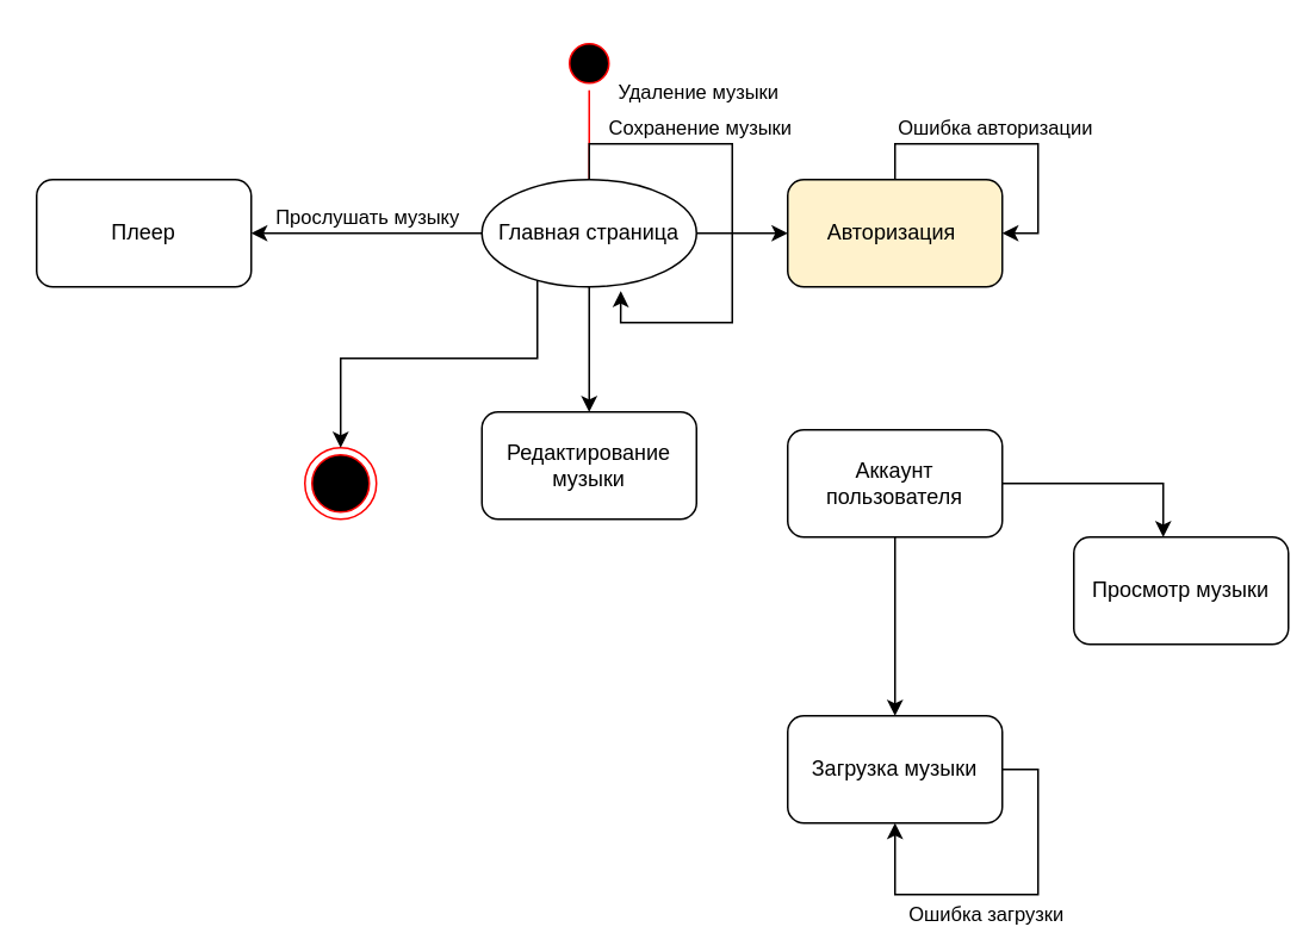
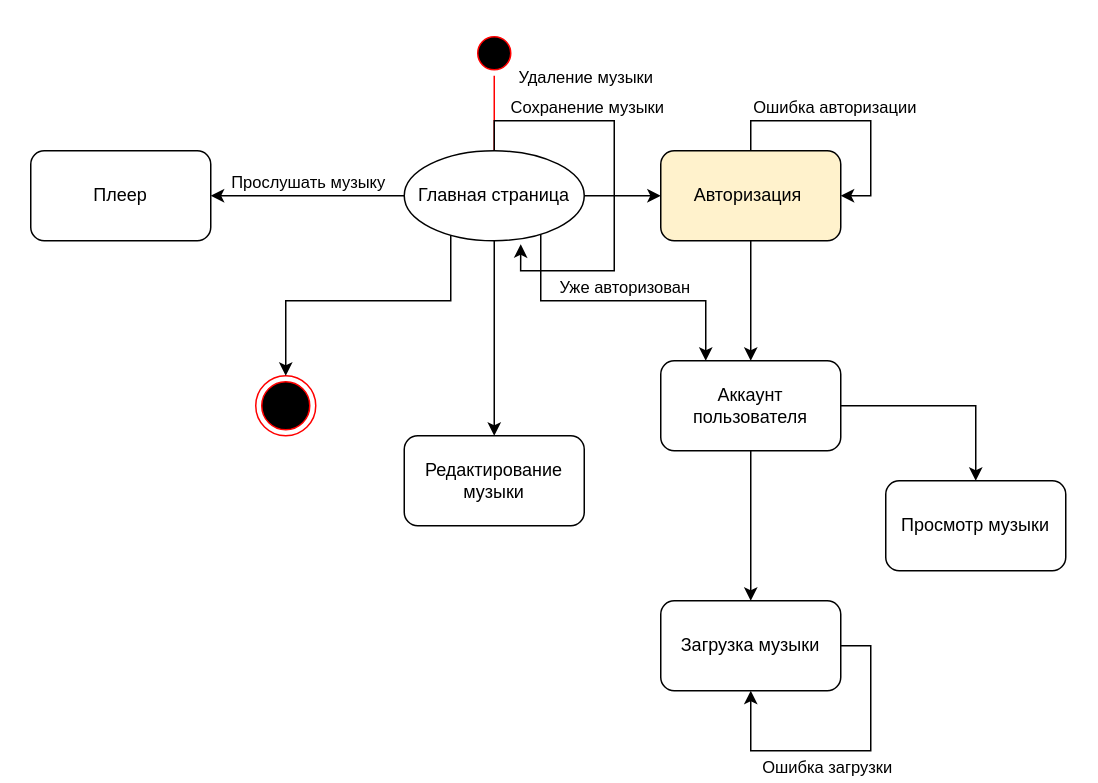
  <mxCell id="0" />
  <mxCell id="1" parent="0" />
  <mxCell id="2" value="" style="ellipse;html=1;shape=startState;fillColor=#000000;strokeColor=#ff0000;" parent="1" vertex="1"><mxGeometry x="314" y="20" width="30" height="30" as="geometry" /></mxCell>
  <mxCell id="3" value="" style="edgeStyle=orthogonalEdgeStyle;html=1;verticalAlign=bottom;endArrow=open;endSize=8;strokeColor=#ff0000;rounded=0;entryX=0.5;entryY=0;entryDx=0;entryDy=0;" parent="1" source="2" target="12" edge="1"><mxGeometry relative="1" as="geometry"><mxPoint x="329" y="110" as="targetPoint" /><Array as="points"><mxPoint x="329" y="140" /></Array></mxGeometry></mxCell>
  <mxCell id="4" value="" style="ellipse;html=1;shape=endState;fillColor=#000000;strokeColor=#ff0000;" parent="1" vertex="1"><mxGeometry x="170" y="250" width="40" height="40" as="geometry" /></mxCell>
  <mxCell id="5" style="edgeStyle=orthogonalEdgeStyle;rounded=0;orthogonalLoop=1;jettySize=auto;html=1;" parent="1" source="12" target="17" edge="1"><mxGeometry relative="1" as="geometry" /></mxCell>
  <mxCell id="6" value="" style="edgeStyle=orthogonalEdgeStyle;rounded=0;orthogonalLoop=1;jettySize=auto;html=1;" parent="1" source="12" target="18" edge="1"><mxGeometry relative="1" as="geometry"><Array as="points"><mxPoint x="220" y="130" /><mxPoint x="220" y="130" /></Array></mxGeometry></mxCell>
  <mxCell id="7" value="Прослушать музыку" style="edgeLabel;html=1;align=center;verticalAlign=middle;resizable=0;points=[];" parent="6" vertex="1" connectable="0"><mxGeometry x="-0.248" y="1" relative="1" as="geometry"><mxPoint x="-16" y="-11" as="offset" /></mxGeometry></mxCell>
+ <mxCell id="8" style="edgeStyle=orthogonalEdgeStyle;rounded=0;orthogonalLoop=1;jettySize=auto;html=1;entryX=0.25;entryY=0;entryDx=0;entryDy=0;" parent="1" source="12" target="15" edge="1"><mxGeometry relative="1" as="geometry"><Array as="points"><mxPoint x="360" y="200" /><mxPoint x="470" y="200" /></Array></mxGeometry></mxCell>
+ <mxCell id="9" value="Уже авторизован" style="edgeLabel;html=1;align=center;verticalAlign=middle;resizable=0;points=[];" parent="8" vertex="1" connectable="0"><mxGeometry x="0.254" y="4" relative="1" as="geometry"><mxPoint x="-22" y="-6" as="offset" /></mxGeometry></mxCell>
  <mxCell id="10" style="edgeStyle=orthogonalEdgeStyle;rounded=0;orthogonalLoop=1;jettySize=auto;html=1;entryX=0.5;entryY=0;entryDx=0;entryDy=0;" parent="1" source="12" target="25" edge="1"><mxGeometry relative="1" as="geometry" /></mxCell>
  <mxCell id="11" style="edgeStyle=orthogonalEdgeStyle;rounded=0;orthogonalLoop=1;jettySize=auto;html=1;entryX=0.5;entryY=0;entryDx=0;entryDy=0;" parent="1" source="12" target="4" edge="1"><mxGeometry relative="1" as="geometry"><Array as="points"><mxPoint x="300" y="200" /><mxPoint x="190" y="200" /></Array></mxGeometry></mxCell>
  <mxCell id="12" value="Главная страница" style="ellipse;whiteSpace=wrap;html=1;" parent="1" vertex="1"><mxGeometry x="269" y="100" width="120" height="60" as="geometry" /></mxCell>
  <mxCell id="13" value="" style="edgeStyle=orthogonalEdgeStyle;rounded=0;orthogonalLoop=1;jettySize=auto;html=1;" parent="1" source="15" target="21" edge="1"><mxGeometry relative="1" as="geometry" /></mxCell>
  <mxCell id="14" value="" style="edgeStyle=orthogonalEdgeStyle;rounded=0;orthogonalLoop=1;jettySize=auto;html=1;" parent="1" source="15" target="24" edge="1"><mxGeometry relative="1" as="geometry"><Array as="points"><mxPoint x="650" y="270" /></Array></mxGeometry></mxCell>
  <mxCell id="15" value="Аккаунт пользователя" style="rounded=1;whiteSpace=wrap;html=1;" parent="1" vertex="1"><mxGeometry x="440" y="240" width="120" height="60" as="geometry" /></mxCell>
+ <mxCell id="16" style="edgeStyle=orthogonalEdgeStyle;rounded=0;orthogonalLoop=1;jettySize=auto;html=1;entryX=0.5;entryY=0;entryDx=0;entryDy=0;" parent="1" source="17" target="15" edge="1"><mxGeometry relative="1" as="geometry" /></mxCell>
  <mxCell id="17" value="Авторизация&amp;nbsp;" style="rounded=1;whiteSpace=wrap;html=1;fillColor=#fff2cc;" parent="1" vertex="1"><mxGeometry x="440" y="100" width="120" height="60" as="geometry" /></mxCell>
  <mxCell id="18" value="Плеер" style="rounded=1;whiteSpace=wrap;html=1;" parent="1" vertex="1"><mxGeometry x="20" y="100" width="120" height="60" as="geometry" /></mxCell>
  <mxCell id="19" style="edgeStyle=orthogonalEdgeStyle;rounded=0;orthogonalLoop=1;jettySize=auto;html=1;" parent="1" source="17" edge="1"><mxGeometry relative="1" as="geometry"><mxPoint x="560" y="130" as="targetPoint" /><Array as="points"><mxPoint x="500" y="80" /><mxPoint x="580" y="80" /><mxPoint x="580" y="130" /></Array></mxGeometry></mxCell>
  <mxCell id="20" value="Ошибка авторизации" style="edgeLabel;html=1;align=center;verticalAlign=middle;resizable=0;points=[];" parent="19" vertex="1" connectable="0"><mxGeometry x="-0.114" y="-3" relative="1" as="geometry"><mxPoint y="-13" as="offset" /></mxGeometry></mxCell>
  <mxCell id="21" value="Загрузка музыки" style="whiteSpace=wrap;html=1;rounded=1;" parent="1" vertex="1"><mxGeometry x="440" y="400" width="120" height="60" as="geometry" /></mxCell>
  <mxCell id="22" style="edgeStyle=orthogonalEdgeStyle;rounded=0;orthogonalLoop=1;jettySize=auto;html=1;entryX=0.5;entryY=1;entryDx=0;entryDy=0;" parent="1" source="21" target="21" edge="1"><mxGeometry relative="1" as="geometry"><Array as="points"><mxPoint x="580" y="430" /><mxPoint x="580" y="500" /><mxPoint x="500" y="500" /></Array></mxGeometry></mxCell>
  <mxCell id="23" value="Ошибка загрузки" style="edgeLabel;html=1;align=center;verticalAlign=middle;resizable=0;points=[];" parent="22" vertex="1" connectable="0"><mxGeometry x="-0.26" y="-1" relative="1" as="geometry"><mxPoint x="-29" y="22" as="offset" /></mxGeometry></mxCell>
- <mxCell id="24" value="Просмотр музыки" style="whiteSpace=wrap;html=1;rounded=1;" parent="1" vertex="1"><mxGeometry x="600" y="300" width="120" height="60" as="geometry" /></mxCell>
- <mxCell id="25" value="Редактирование музыки" style="whiteSpace=wrap;html=1;rounded=1;" parent="1" vertex="1"><mxGeometry x="269" y="230" width="120" height="60" as="geometry" /></mxCell>
+ <mxCell id="24" value="Просмотр музыки" style="whiteSpace=wrap;html=1;rounded=1;" parent="1" vertex="1"><mxGeometry x="590" y="320" width="120" height="60" as="geometry" /></mxCell>
+ <mxCell id="25" value="Редактирование музыки" style="whiteSpace=wrap;html=1;rounded=1;" parent="1" vertex="1"><mxGeometry x="269" y="290" width="120" height="60" as="geometry" /></mxCell>
  <mxCell id="26" style="edgeStyle=orthogonalEdgeStyle;rounded=0;orthogonalLoop=1;jettySize=auto;html=1;entryX=0.647;entryY=1.039;entryDx=0;entryDy=0;entryPerimeter=0;" parent="1" source="12" target="12" edge="1"><mxGeometry relative="1" as="geometry" /></mxCell>
  <mxCell id="27" value="Удаление музыки" style="edgeLabel;html=1;align=center;verticalAlign=middle;resizable=0;points=[];" parent="26" vertex="1" connectable="0"><mxGeometry x="-0.203" y="-4" relative="1" as="geometry"><mxPoint x="-16" y="-42" as="offset" /></mxGeometry></mxCell>
  <mxCell id="28" value="Сохранение музыки" style="edgeLabel;html=1;align=center;verticalAlign=middle;resizable=0;points=[];" vertex="1" connectable="0" parent="26"><mxGeometry x="-0.117" y="-3" relative="1" as="geometry"><mxPoint x="-16" y="-34" as="offset" /></mxGeometry></mxCell>
